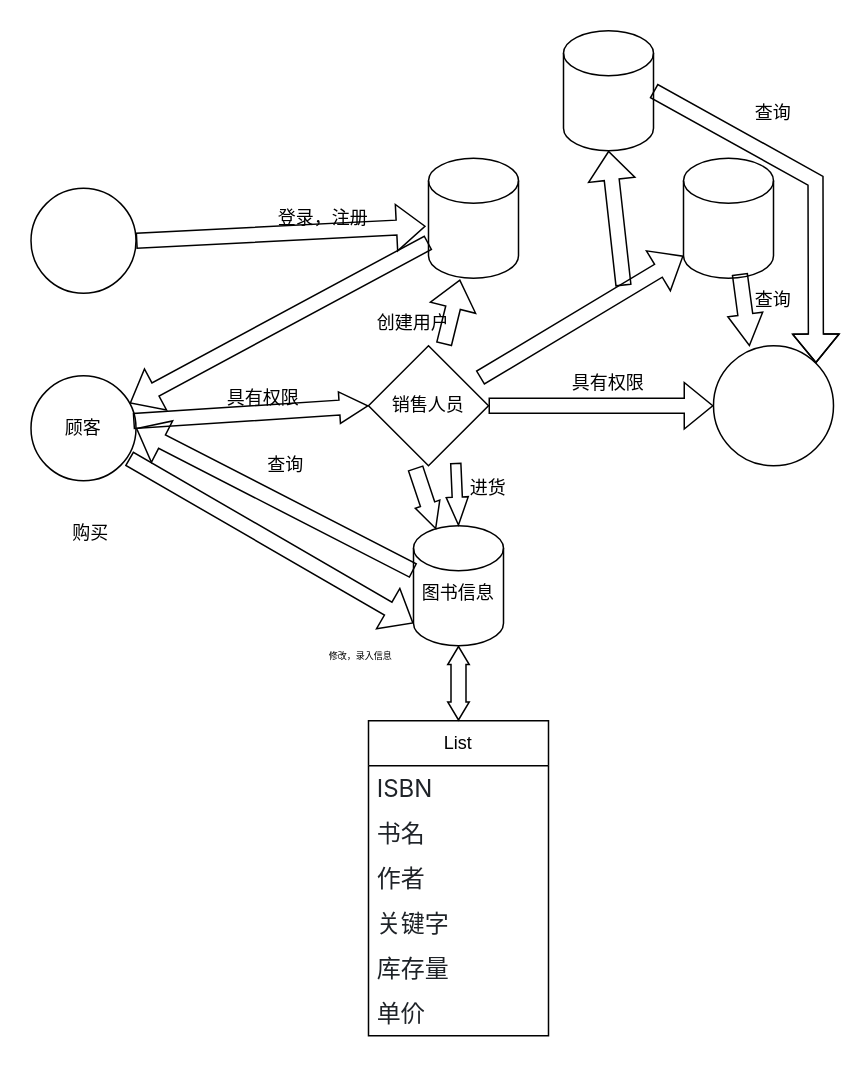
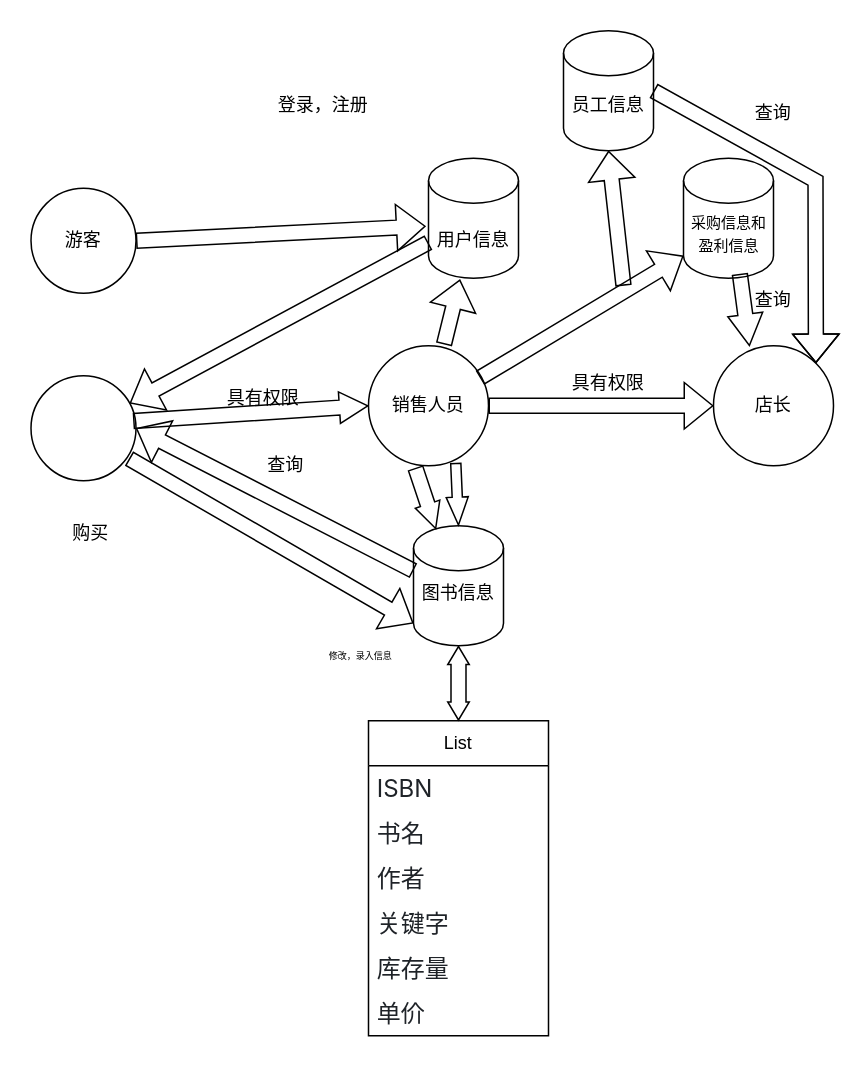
  <mxCell id="0" />
  <mxCell id="1" parent="0" />
  <mxCell id="2" value="" style="ellipse;whiteSpace=wrap;html=1;aspect=fixed;" vertex="1" parent="1"><mxGeometry x="20" y="125" width="70" height="70" as="geometry" /></mxCell>
+ <mxCell id="3" value="游客" style="text;html=1;align=center;verticalAlign=middle;whiteSpace=wrap;rounded=0;" vertex="1" parent="1"><mxGeometry x="25" y="145" width="60" height="30" as="geometry" /></mxCell>
  <mxCell id="4" value="" style="ellipse;whiteSpace=wrap;html=1;aspect=fixed;" vertex="1" parent="1"><mxGeometry x="20" y="250" width="70" height="70" as="geometry" /></mxCell>
- <mxCell id="5" value="顾客" style="text;html=1;align=center;verticalAlign=middle;whiteSpace=wrap;rounded=0;" vertex="1" parent="1"><mxGeometry x="25" y="270" width="60" height="30" as="geometry" /></mxCell>
- <mxCell id="6" value="销售人员" style="rhombus;whiteSpace=wrap;html=1;aspect=fixed;" vertex="1" parent="1"><mxGeometry x="245" y="230" width="80" height="80" as="geometry" /></mxCell>
+ <mxCell id="6" value="销售人员" style="ellipse;whiteSpace=wrap;html=1;aspect=fixed;" vertex="1" parent="1"><mxGeometry x="245" y="230" width="80" height="80" as="geometry" /></mxCell>
  <mxCell id="7" value="" style="ellipse;whiteSpace=wrap;html=1;aspect=fixed;" vertex="1" parent="1"><mxGeometry x="475" y="230" width="80" height="80" as="geometry" /></mxCell>
+ <mxCell id="8" value="店长" style="text;html=1;align=center;verticalAlign=middle;whiteSpace=wrap;rounded=0;" vertex="1" parent="1"><mxGeometry x="485" y="255" width="60" height="30" as="geometry" /></mxCell>
  <mxCell id="9" value="" style="shape=cylinder3;whiteSpace=wrap;html=1;boundedLbl=1;backgroundOutline=1;size=15;" vertex="1" parent="1"><mxGeometry x="275" y="350" width="60" height="80" as="geometry" /></mxCell>
  <mxCell id="10" value="图书信息" style="text;html=1;align=center;verticalAlign=middle;whiteSpace=wrap;rounded=0;" vertex="1" parent="1"><mxGeometry x="275" y="380" width="60" height="30" as="geometry" /></mxCell>
  <mxCell id="11" value="" style="shape=cylinder3;whiteSpace=wrap;html=1;boundedLbl=1;backgroundOutline=1;size=15;" vertex="1" parent="1"><mxGeometry x="285" y="105" width="60" height="80" as="geometry" /></mxCell>
+ <mxCell id="12" value="用户信息" style="text;html=1;align=center;verticalAlign=middle;whiteSpace=wrap;rounded=0;" vertex="1" parent="1"><mxGeometry x="285" y="145" width="60" height="30" as="geometry" /></mxCell>
  <mxCell id="13" value="" style="shape=flexArrow;endArrow=classic;html=1;rounded=0;entryX=-0.031;entryY=0.566;entryDx=0;entryDy=0;exitX=1;exitY=0.5;exitDx=0;exitDy=0;entryPerimeter=0;" edge="1" parent="1" source="2" target="11"><mxGeometry width="50" height="50" relative="1" as="geometry"><mxPoint x="185" y="200" as="sourcePoint" /><mxPoint x="235" y="150" as="targetPoint" /></mxGeometry></mxCell>
- <mxCell id="14" value="登录，注册" style="text;html=1;align=center;verticalAlign=middle;whiteSpace=wrap;rounded=0;" vertex="1" parent="1"><mxGeometry x="175" y="130" width="80" height="30" as="geometry" /></mxCell>
+ <mxCell id="14" value="登录，注册" style="text;html=1;align=center;verticalAlign=middle;whiteSpace=wrap;rounded=0;" vertex="1" parent="1"><mxGeometry x="175" y="55" width="80" height="30" as="geometry" /></mxCell>
  <mxCell id="15" value="" style="shape=flexArrow;endArrow=classic;html=1;rounded=0;" edge="1" parent="1" source="11" target="4"><mxGeometry width="50" height="50" relative="1" as="geometry"><mxPoint x="215" y="240" as="sourcePoint" /><mxPoint x="265" y="190" as="targetPoint" /></mxGeometry></mxCell>
  <mxCell id="16" value="List" style="swimlane;fontStyle=0;childLayout=stackLayout;horizontal=1;startSize=30;horizontalStack=0;resizeParent=1;resizeParentMax=0;resizeLast=0;collapsible=1;marginBottom=0;whiteSpace=wrap;html=1;" vertex="1" parent="1"><mxGeometry x="245" y="480" width="120" height="210" as="geometry" /></mxCell>
  <mxCell id="17" value="&lt;span style=&quot;color: rgb(31, 35, 40); font-family: -apple-system, BlinkMacSystemFont, &amp;quot;Segoe UI&amp;quot;, &amp;quot;Noto Sans&amp;quot;, Helvetica, Arial, sans-serif, &amp;quot;Apple Color Emoji&amp;quot;, &amp;quot;Segoe UI Emoji&amp;quot;; font-size: 16px; background-color: rgb(255, 255, 255);&quot;&gt;ISBN&lt;/span&gt;" style="text;strokeColor=none;fillColor=none;align=left;verticalAlign=middle;spacingLeft=4;spacingRight=4;overflow=hidden;points=[[0,0.5],[1,0.5]];portConstraint=eastwest;rotatable=0;whiteSpace=wrap;html=1;" vertex="1" parent="16"><mxGeometry y="30" width="120" height="30" as="geometry" /></mxCell>
  <mxCell id="18" value="&lt;span style=&quot;color: rgb(31, 35, 40); font-family: -apple-system, BlinkMacSystemFont, &amp;quot;Segoe UI&amp;quot;, &amp;quot;Noto Sans&amp;quot;, Helvetica, Arial, sans-serif, &amp;quot;Apple Color Emoji&amp;quot;, &amp;quot;Segoe UI Emoji&amp;quot;; font-size: 16px; background-color: rgb(255, 255, 255);&quot;&gt;书名&lt;/span&gt;" style="text;strokeColor=none;fillColor=none;align=left;verticalAlign=middle;spacingLeft=4;spacingRight=4;overflow=hidden;points=[[0,0.5],[1,0.5]];portConstraint=eastwest;rotatable=0;whiteSpace=wrap;html=1;" vertex="1" parent="16"><mxGeometry y="60" width="120" height="30" as="geometry" /></mxCell>
  <mxCell id="19" value="&lt;span style=&quot;color: rgb(31, 35, 40); font-family: -apple-system, BlinkMacSystemFont, &amp;quot;Segoe UI&amp;quot;, &amp;quot;Noto Sans&amp;quot;, Helvetica, Arial, sans-serif, &amp;quot;Apple Color Emoji&amp;quot;, &amp;quot;Segoe UI Emoji&amp;quot;; font-size: 16px; background-color: rgb(255, 255, 255);&quot;&gt;作者&lt;/span&gt;" style="text;strokeColor=none;fillColor=none;align=left;verticalAlign=middle;spacingLeft=4;spacingRight=4;overflow=hidden;points=[[0,0.5],[1,0.5]];portConstraint=eastwest;rotatable=0;whiteSpace=wrap;html=1;" vertex="1" parent="16"><mxGeometry y="90" width="120" height="30" as="geometry" /></mxCell>
  <mxCell id="20" value="&lt;span style=&quot;color: rgb(31, 35, 40); font-family: -apple-system, BlinkMacSystemFont, &amp;quot;Segoe UI&amp;quot;, &amp;quot;Noto Sans&amp;quot;, Helvetica, Arial, sans-serif, &amp;quot;Apple Color Emoji&amp;quot;, &amp;quot;Segoe UI Emoji&amp;quot;; font-size: 16px; background-color: rgb(255, 255, 255);&quot;&gt;关键字&lt;/span&gt;" style="text;strokeColor=none;fillColor=none;align=left;verticalAlign=middle;spacingLeft=4;spacingRight=4;overflow=hidden;points=[[0,0.5],[1,0.5]];portConstraint=eastwest;rotatable=0;whiteSpace=wrap;html=1;" vertex="1" parent="16"><mxGeometry y="120" width="120" height="30" as="geometry" /></mxCell>
  <mxCell id="21" value="&lt;span style=&quot;color: rgb(31, 35, 40); font-family: -apple-system, BlinkMacSystemFont, &amp;quot;Segoe UI&amp;quot;, &amp;quot;Noto Sans&amp;quot;, Helvetica, Arial, sans-serif, &amp;quot;Apple Color Emoji&amp;quot;, &amp;quot;Segoe UI Emoji&amp;quot;; font-size: 16px; background-color: rgb(255, 255, 255);&quot;&gt;库存量&lt;/span&gt;" style="text;strokeColor=none;fillColor=none;align=left;verticalAlign=middle;spacingLeft=4;spacingRight=4;overflow=hidden;points=[[0,0.5],[1,0.5]];portConstraint=eastwest;rotatable=0;whiteSpace=wrap;html=1;" vertex="1" parent="16"><mxGeometry y="150" width="120" height="30" as="geometry" /></mxCell>
  <mxCell id="22" value="&lt;span style=&quot;color: rgb(31, 35, 40); font-family: -apple-system, BlinkMacSystemFont, &amp;quot;Segoe UI&amp;quot;, &amp;quot;Noto Sans&amp;quot;, Helvetica, Arial, sans-serif, &amp;quot;Apple Color Emoji&amp;quot;, &amp;quot;Segoe UI Emoji&amp;quot;; font-size: 16px; background-color: rgb(255, 255, 255);&quot;&gt;单价&lt;/span&gt;" style="text;strokeColor=none;fillColor=none;align=left;verticalAlign=middle;spacingLeft=4;spacingRight=4;overflow=hidden;points=[[0,0.5],[1,0.5]];portConstraint=eastwest;rotatable=0;whiteSpace=wrap;html=1;" vertex="1" parent="16"><mxGeometry y="180" width="120" height="30" as="geometry" /></mxCell>
  <mxCell id="23" value="" style="shape=flexArrow;endArrow=classic;startArrow=classic;html=1;rounded=0;entryX=0.5;entryY=0;entryDx=0;entryDy=0;exitX=0.5;exitY=1;exitDx=0;exitDy=0;endWidth=3.333;endSize=3.683;startWidth=3.333;startSize=3.683;exitPerimeter=0;" edge="1" parent="1" source="9" target="16"><mxGeometry width="100" height="100" relative="1" as="geometry"><mxPoint x="205" y="370" as="sourcePoint" /><mxPoint x="305" y="270" as="targetPoint" /></mxGeometry></mxCell>
  <mxCell id="24" value="" style="shape=flexArrow;endArrow=classic;html=1;rounded=0;exitX=0;exitY=0;exitDx=0;exitDy=0;entryX=1;entryY=0.5;entryDx=0;entryDy=0;" edge="1" parent="1" source="10" target="4"><mxGeometry width="50" height="50" relative="1" as="geometry"><mxPoint x="155" y="290" as="sourcePoint" /><mxPoint x="45" y="500" as="targetPoint" /></mxGeometry></mxCell>
  <mxCell id="25" value="查询" style="text;html=1;align=center;verticalAlign=middle;whiteSpace=wrap;rounded=0;" vertex="1" parent="1"><mxGeometry x="175" y="300" width="30" height="20" as="geometry" /></mxCell>
  <mxCell id="26" value="" style="shape=flexArrow;endArrow=classic;html=1;rounded=0;exitX=0.933;exitY=0.788;exitDx=0;exitDy=0;exitPerimeter=0;entryX=0;entryY=1;entryDx=0;entryDy=-15;entryPerimeter=0;" edge="1" parent="1" source="4" target="9"><mxGeometry width="50" height="50" relative="1" as="geometry"><mxPoint x="255" y="400" as="sourcePoint" /><mxPoint x="305" y="350" as="targetPoint" /></mxGeometry></mxCell>
  <mxCell id="27" value="购买" style="text;strokeColor=none;align=center;fillColor=none;html=1;verticalAlign=middle;whiteSpace=wrap;rounded=0;" vertex="1" parent="1"><mxGeometry x="30" y="340" width="60" height="30" as="geometry" /></mxCell>
  <mxCell id="28" value="" style="shape=flexArrow;endArrow=classic;html=1;rounded=0;exitX=0.973;exitY=0.431;exitDx=0;exitDy=0;endWidth=10;endSize=5.971;exitPerimeter=0;entryX=0;entryY=0.5;entryDx=0;entryDy=0;" edge="1" parent="1" source="4" target="6"><mxGeometry width="50" height="50" relative="1" as="geometry"><mxPoint x="195" y="320" as="sourcePoint" /><mxPoint x="205" y="230" as="targetPoint" /></mxGeometry></mxCell>
  <mxCell id="29" value="具有权限" style="text;html=1;align=center;verticalAlign=middle;whiteSpace=wrap;rounded=0;" vertex="1" parent="1"><mxGeometry x="145" y="250" width="60" height="30" as="geometry" /></mxCell>
  <mxCell id="30" value="" style="shape=flexArrow;endArrow=classic;html=1;rounded=0;entryX=0.35;entryY=1.009;entryDx=0;entryDy=0;entryPerimeter=0;exitX=0.629;exitY=-0.011;exitDx=0;exitDy=0;exitPerimeter=0;" edge="1" parent="1" source="6" target="11"><mxGeometry width="50" height="50" relative="1" as="geometry"><mxPoint x="305" y="230" as="sourcePoint" /><mxPoint x="355" y="190" as="targetPoint" /></mxGeometry></mxCell>
- <mxCell id="31" value="创建用户" style="text;html=1;align=center;verticalAlign=middle;whiteSpace=wrap;rounded=0;" vertex="1" parent="1"><mxGeometry x="245" y="200" width="60" height="30" as="geometry" /></mxCell>
  <mxCell id="32" value="" style="shape=flexArrow;endArrow=classic;html=1;rounded=0;entryX=0.5;entryY=0;entryDx=0;entryDy=0;entryPerimeter=0;exitX=0.727;exitY=0.975;exitDx=0;exitDy=0;exitPerimeter=0;endWidth=6.897;endSize=5.868;width=6.8;" edge="1" parent="1" source="6" target="9"><mxGeometry width="50" height="50" relative="1" as="geometry"><mxPoint x="315" y="335" as="sourcePoint" /><mxPoint x="365" y="285" as="targetPoint" /></mxGeometry></mxCell>
- <mxCell id="33" value="进货" style="text;html=1;align=center;verticalAlign=middle;whiteSpace=wrap;rounded=0;" vertex="1" parent="1"><mxGeometry x="295" y="310" width="60" height="30" as="geometry" /></mxCell>
  <mxCell id="34" value="" style="shape=flexArrow;endArrow=classic;html=1;rounded=0;entryX=0.249;entryY=0.029;entryDx=0;entryDy=0;entryPerimeter=0;exitX=0.391;exitY=1.017;exitDx=0;exitDy=0;exitPerimeter=0;endWidth=6.19;endSize=5.362;" edge="1" parent="1" source="6" target="9"><mxGeometry width="50" height="50" relative="1" as="geometry"><mxPoint x="275" y="290" as="sourcePoint" /><mxPoint x="325" y="240" as="targetPoint" /></mxGeometry></mxCell>
  <mxCell id="35" value="&lt;font style=&quot;font-size: 6px;&quot;&gt;修改，录入信息&lt;/font&gt;" style="text;html=1;align=center;verticalAlign=middle;whiteSpace=wrap;rounded=0;" vertex="1" parent="1"><mxGeometry x="215" y="420" width="50" height="30" as="geometry" /></mxCell>
  <mxCell id="36" value="" style="shape=cylinder3;whiteSpace=wrap;html=1;boundedLbl=1;backgroundOutline=1;size=15;" vertex="1" parent="1"><mxGeometry x="455" y="105" width="60" height="80" as="geometry" /></mxCell>
+ <mxCell id="37" value="&lt;font style=&quot;font-size: 10px;&quot;&gt;采购信息和盈利信息&lt;/font&gt;" style="text;html=1;align=center;verticalAlign=middle;whiteSpace=wrap;rounded=0;" vertex="1" parent="1"><mxGeometry x="457.5" y="140" width="55" height="30" as="geometry" /></mxCell>
  <mxCell id="38" value="" style="shape=flexArrow;endArrow=classic;html=1;rounded=0;exitX=0.928;exitY=0.268;exitDx=0;exitDy=0;exitPerimeter=0;entryX=0;entryY=1;entryDx=0;entryDy=-15;entryPerimeter=0;" edge="1" parent="1" source="6" target="36"><mxGeometry width="50" height="50" relative="1" as="geometry"><mxPoint x="355" y="290" as="sourcePoint" /><mxPoint x="405" y="240" as="targetPoint" /></mxGeometry></mxCell>
  <mxCell id="39" value="" style="shape=flexArrow;endArrow=classic;html=1;rounded=0;entryX=0;entryY=0.5;entryDx=0;entryDy=0;exitX=1;exitY=0.5;exitDx=0;exitDy=0;" edge="1" parent="1" source="6" target="7"><mxGeometry width="50" height="50" relative="1" as="geometry"><mxPoint x="405" y="320" as="sourcePoint" /><mxPoint x="405" y="240" as="targetPoint" /></mxGeometry></mxCell>
  <mxCell id="40" value="具有权限" style="text;html=1;align=center;verticalAlign=middle;whiteSpace=wrap;rounded=0;" vertex="1" parent="1"><mxGeometry x="375" y="240" width="60" height="30" as="geometry" /></mxCell>
  <mxCell id="41" value="" style="shape=cylinder3;whiteSpace=wrap;html=1;boundedLbl=1;backgroundOutline=1;size=15;" vertex="1" parent="1"><mxGeometry x="375" y="20" width="60" height="80" as="geometry" /></mxCell>
+ <mxCell id="42" value="员工信息" style="text;html=1;align=center;verticalAlign=middle;whiteSpace=wrap;rounded=0;" vertex="1" parent="1"><mxGeometry x="375" y="55" width="60" height="30" as="geometry" /></mxCell>
  <mxCell id="43" value="" style="shape=flexArrow;endArrow=classic;html=1;rounded=0;entryX=0.5;entryY=1;entryDx=0;entryDy=0;entryPerimeter=0;" edge="1" parent="1" target="41"><mxGeometry width="50" height="50" relative="1" as="geometry"><mxPoint x="415" y="190" as="sourcePoint" /><mxPoint x="395" y="150" as="targetPoint" /></mxGeometry></mxCell>
  <mxCell id="44" value="" style="shape=flexArrow;endArrow=classic;html=1;rounded=0;entryX=0.3;entryY=0.004;entryDx=0;entryDy=0;entryPerimeter=0;exitX=0.626;exitY=0.963;exitDx=0;exitDy=0;exitPerimeter=0;endWidth=12.414;endSize=6.614;" edge="1" parent="1" source="36" target="7"><mxGeometry width="50" height="50" relative="1" as="geometry"><mxPoint x="355" y="230" as="sourcePoint" /><mxPoint x="405" y="180" as="targetPoint" /></mxGeometry></mxCell>
  <mxCell id="45" value="查询" style="text;html=1;align=center;verticalAlign=middle;whiteSpace=wrap;rounded=0;" vertex="1" parent="1"><mxGeometry x="485" y="185" width="60" height="30" as="geometry" /></mxCell>
  <mxCell id="46" value="" style="shape=flexArrow;endArrow=classic;html=1;rounded=0;entryX=1;entryY=0;entryDx=0;entryDy=0;exitX=1;exitY=0.5;exitDx=0;exitDy=0;exitPerimeter=0;" edge="1" parent="1" source="41" target="7"><mxGeometry width="50" height="50" relative="1" as="geometry"><mxPoint x="355" y="230" as="sourcePoint" /><mxPoint x="405" y="180" as="targetPoint" /><Array as="points"><mxPoint x="543" y="120" /></Array></mxGeometry></mxCell>
  <mxCell id="47" value="查询" style="text;html=1;align=center;verticalAlign=middle;whiteSpace=wrap;rounded=0;" vertex="1" parent="1"><mxGeometry x="485" y="60" width="60" height="30" as="geometry" /></mxCell>
